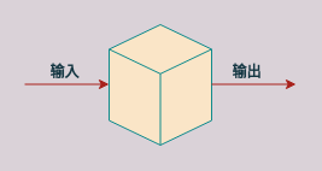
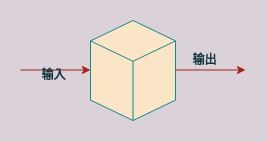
  <mxCell id="0" />
  <mxCell id="1" parent="0" />
  <mxCell id="2" value="" style="html=1;whiteSpace=wrap;shape=isoCube2;backgroundOutline=1;isoAngle=15;strokeColor=#0F8B8D;fillColor=#FAE5C7;fontColor=#143642;" parent="1" vertex="1"><mxGeometry x="90" y="20" width="85" height="100" as="geometry" /></mxCell>
  <mxCell id="3" value="" style="endArrow=classic;html=1;strokeColor=#A8201A;fontColor=#143642;labelBackgroundColor=#DAD2D8;" parent="1" edge="1"><mxGeometry width="50" height="50" relative="1" as="geometry"><mxPoint x="20" y="69.5" as="sourcePoint" /><mxPoint x="90" y="69.5" as="targetPoint" /></mxGeometry></mxCell>
  <mxCell id="4" value="" style="endArrow=classic;html=1;strokeColor=#A8201A;fontColor=#143642;labelBackgroundColor=#DAD2D8;" parent="1" edge="1"><mxGeometry width="50" height="50" relative="1" as="geometry"><mxPoint x="175" y="69.5" as="sourcePoint" /><mxPoint x="245" y="69.5" as="targetPoint" /></mxGeometry></mxCell>
- <mxCell id="5" value="输入" style="text;html=1;resizable=0;autosize=1;align=center;verticalAlign=middle;points=[];fillColor=none;strokeColor=none;rounded=0;fontStyle=1;fontColor=#143642;" parent="1" vertex="1"><mxGeometry x="33" y="50" width="40" height="20" as="geometry" /></mxCell>
+ <mxCell id="5" value="输入" style="text;html=1;resizable=0;autosize=1;align=center;verticalAlign=middle;points=[];fillColor=none;strokeColor=none;rounded=0;fontStyle=1;fontColor=#143642;" parent="1" vertex="1"><mxGeometry x="33" y="65" width="40" height="20" as="geometry" /></mxCell>
  <mxCell id="6" value="输出" style="text;html=1;resizable=0;autosize=1;align=center;verticalAlign=middle;points=[];fillColor=none;strokeColor=none;rounded=0;fontStyle=1;fontColor=#143642;" parent="1" vertex="1"><mxGeometry x="184" y="50" width="40" height="20" as="geometry" /></mxCell>
